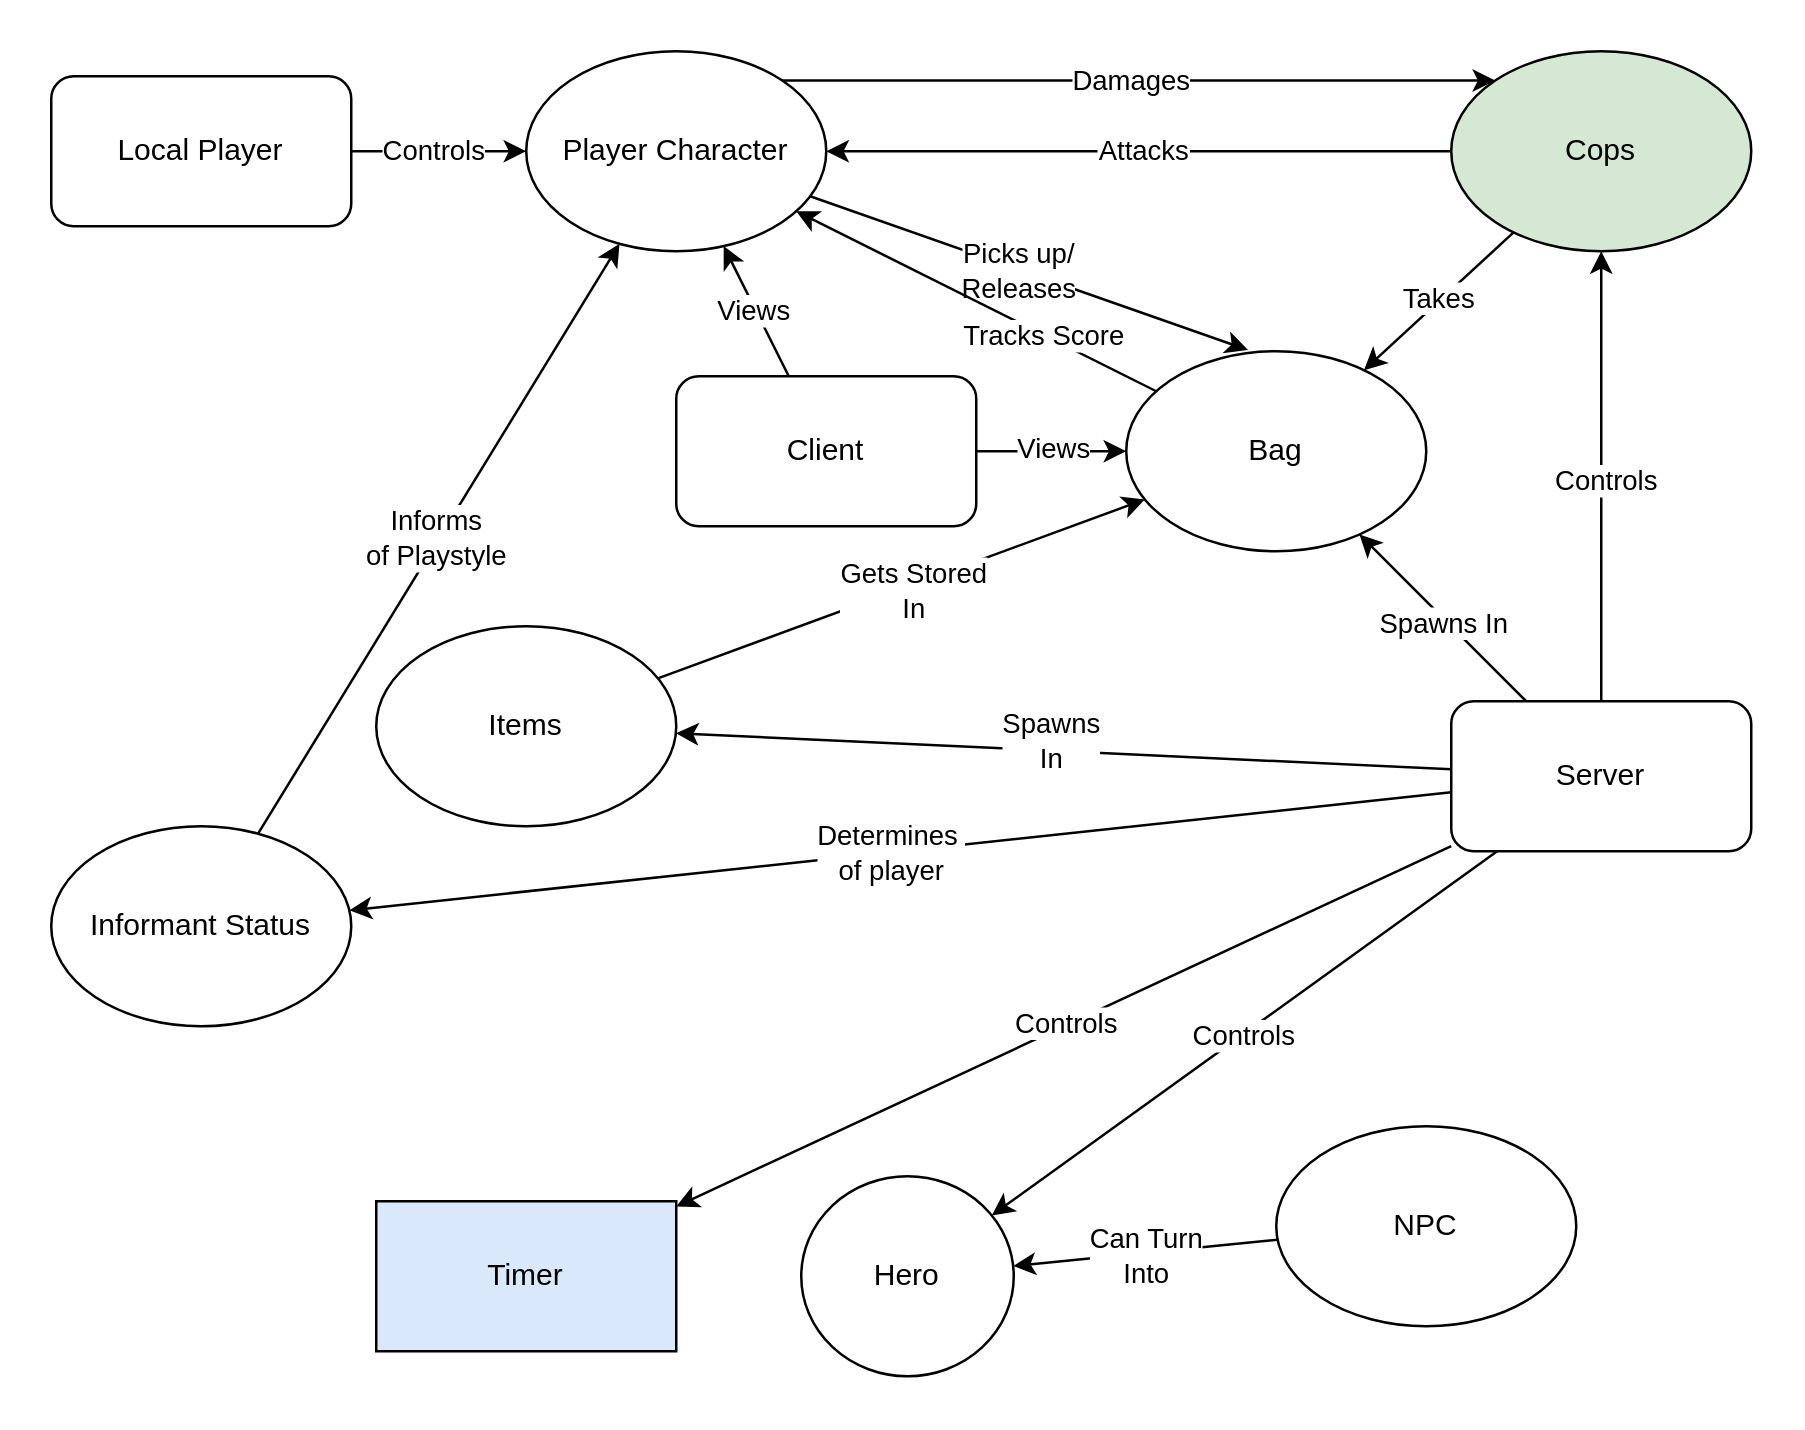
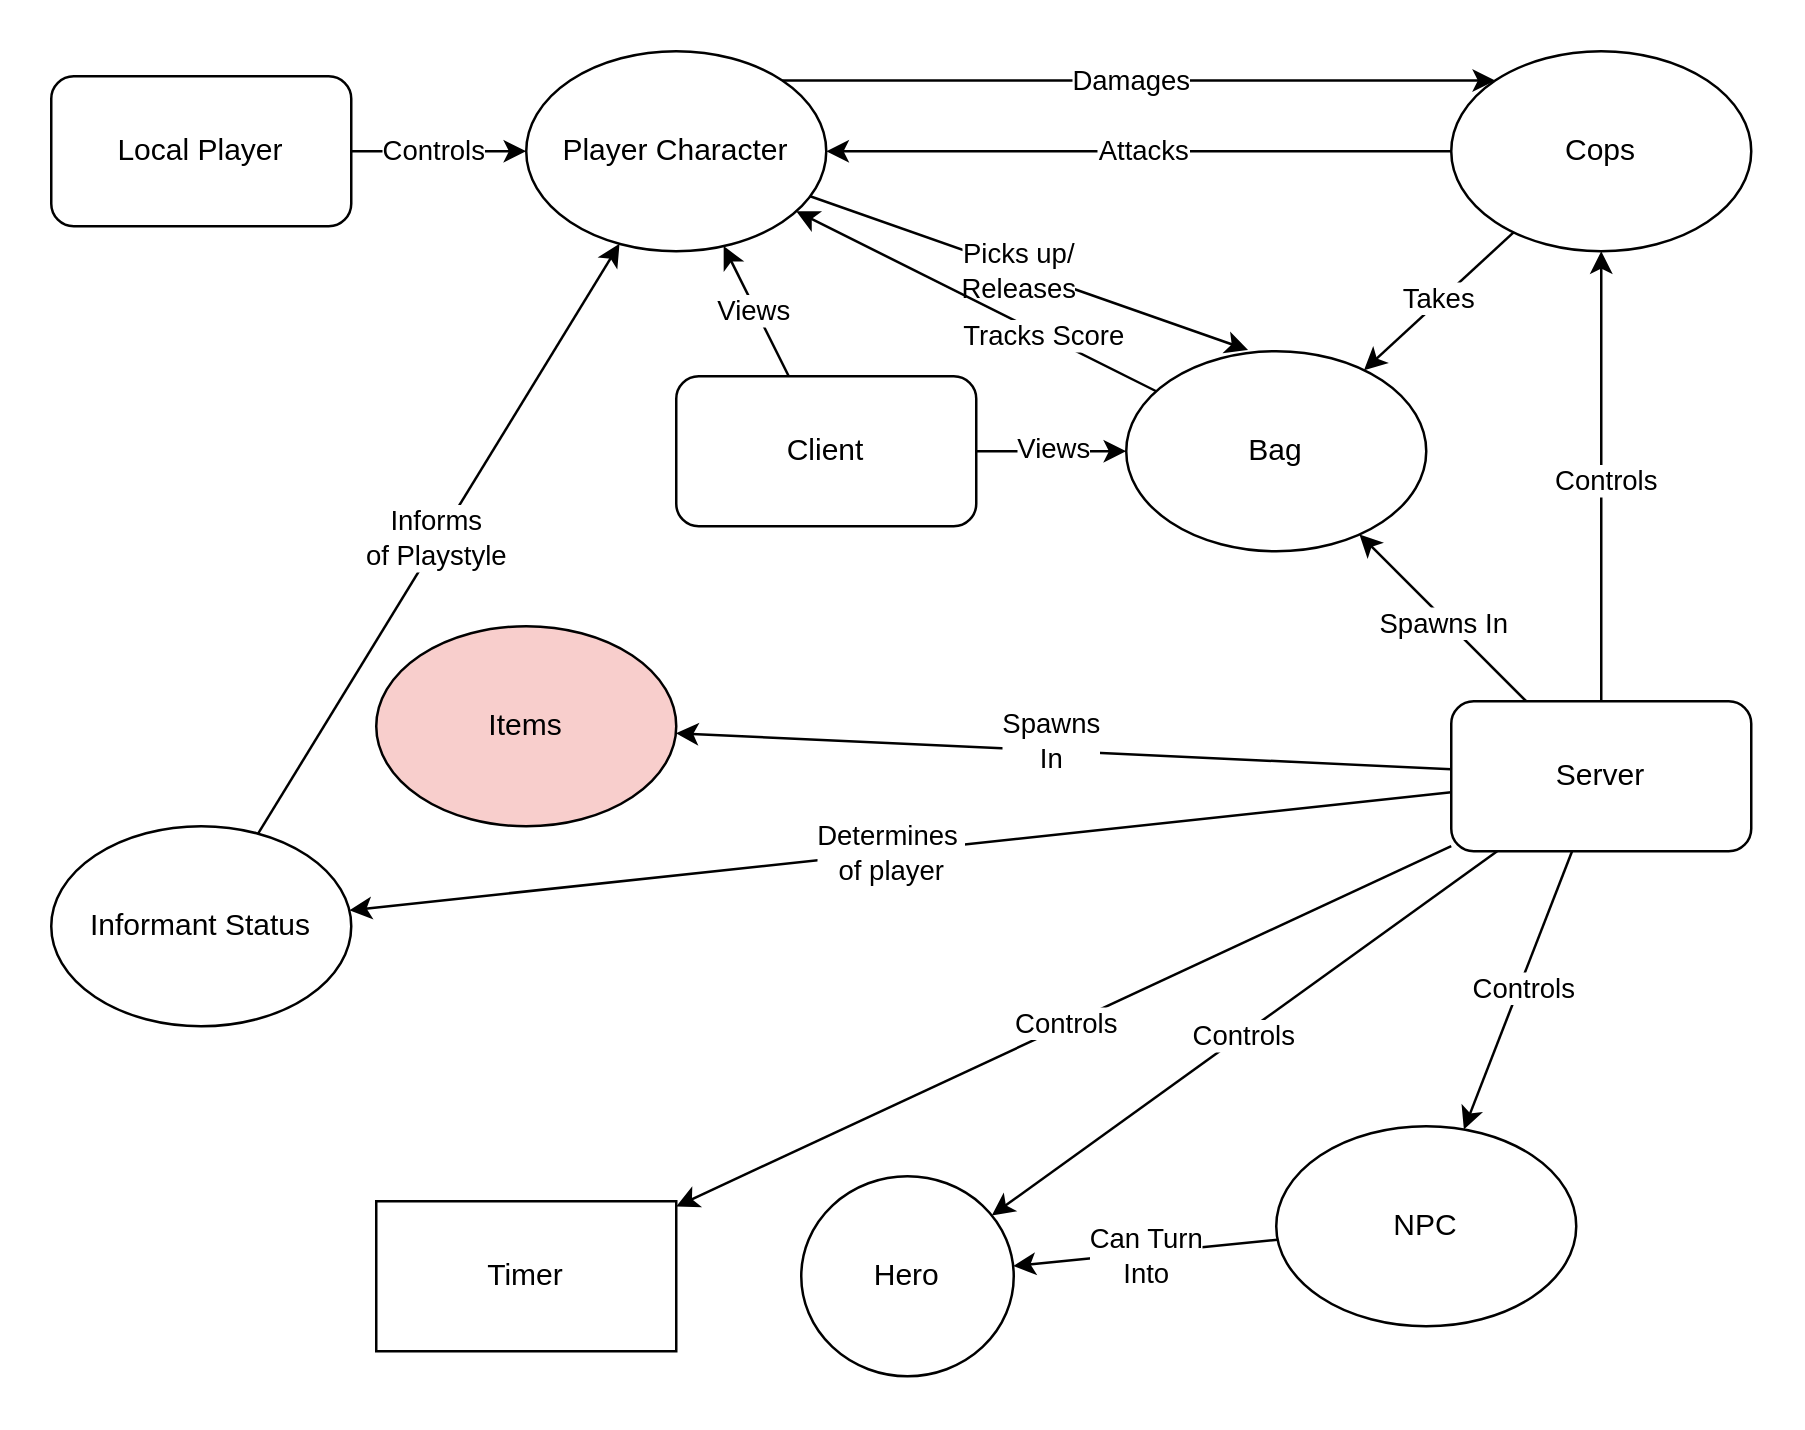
  <mxCell id="0" />
  <mxCell id="1" parent="0" />
  <mxCell id="2" style="rounded=0;orthogonalLoop=1;jettySize=auto;html=1;" parent="1" source="4" target="29" edge="1"><mxGeometry relative="1" as="geometry" /></mxCell>
  <mxCell id="3" value="Controls" style="edgeLabel;html=1;align=center;verticalAlign=middle;resizable=0;points=[];" parent="2" vertex="1" connectable="0"><mxGeometry x="-0.082" y="1" relative="1" as="geometry"><mxPoint as="offset" /></mxGeometry></mxCell>
  <mxCell id="4" value="Local Player" style="rounded=1;whiteSpace=wrap;html=1;" parent="1" vertex="1"><mxGeometry x="20" y="30" width="120" height="60" as="geometry" /></mxCell>
  <mxCell id="5" style="rounded=0;orthogonalLoop=1;jettySize=auto;html=1;" parent="1" source="9" target="29" edge="1"><mxGeometry relative="1" as="geometry" /></mxCell>
  <mxCell id="6" value="Views" style="edgeLabel;html=1;align=center;verticalAlign=middle;resizable=0;points=[];" parent="5" vertex="1" connectable="0"><mxGeometry x="0.015" y="1" relative="1" as="geometry"><mxPoint as="offset" /></mxGeometry></mxCell>
  <mxCell id="7" style="rounded=0;orthogonalLoop=1;jettySize=auto;html=1;" parent="1" source="9" target="35" edge="1"><mxGeometry relative="1" as="geometry" /></mxCell>
  <mxCell id="8" value="Views" style="edgeLabel;html=1;align=center;verticalAlign=middle;resizable=0;points=[];" parent="7" vertex="1" connectable="0"><mxGeometry x="0.015" y="2" relative="1" as="geometry"><mxPoint as="offset" /></mxGeometry></mxCell>
  <mxCell id="9" value="Client" style="rounded=1;whiteSpace=wrap;html=1;" parent="1" vertex="1"><mxGeometry x="270" y="150" width="120" height="60" as="geometry" /></mxCell>
  <mxCell id="10" style="rounded=0;orthogonalLoop=1;jettySize=auto;html=1;" parent="1" source="24" target="32" edge="1"><mxGeometry relative="1" as="geometry" /></mxCell>
  <mxCell id="11" value="Spawns&lt;div&gt;In&lt;/div&gt;" style="edgeLabel;html=1;align=center;verticalAlign=middle;resizable=0;points=[];" parent="10" vertex="1" connectable="0"><mxGeometry x="0.037" y="-4" relative="1" as="geometry"><mxPoint as="offset" /></mxGeometry></mxCell>
  <mxCell id="12" style="rounded=0;orthogonalLoop=1;jettySize=auto;html=1;" parent="1" source="24" target="35" edge="1"><mxGeometry relative="1" as="geometry" /></mxCell>
  <mxCell id="13" value="Spawns In" style="edgeLabel;html=1;align=center;verticalAlign=middle;resizable=0;points=[];" parent="12" vertex="1" connectable="0"><mxGeometry x="-0.032" y="2" relative="1" as="geometry"><mxPoint as="offset" /></mxGeometry></mxCell>
+ <mxCell id="14" style="rounded=0;orthogonalLoop=1;jettySize=auto;html=1;" parent="1" source="24" target="38" edge="1"><mxGeometry relative="1" as="geometry" /></mxCell>
+ <mxCell id="15" value="Controls" style="edgeLabel;html=1;align=center;verticalAlign=middle;resizable=0;points=[];" parent="14" vertex="1" connectable="0"><mxGeometry x="-0.032" y="1" relative="1" as="geometry"><mxPoint as="offset" /></mxGeometry></mxCell>
  <mxCell id="16" style="rounded=0;orthogonalLoop=1;jettySize=auto;html=1;" parent="1" source="24" target="39" edge="1"><mxGeometry relative="1" as="geometry" /></mxCell>
  <mxCell id="17" value="Controls" style="edgeLabel;html=1;align=center;verticalAlign=middle;resizable=0;points=[];" parent="16" vertex="1" connectable="0"><mxGeometry x="0.001" relative="1" as="geometry"><mxPoint as="offset" /></mxGeometry></mxCell>
  <mxCell id="18" style="rounded=0;orthogonalLoop=1;jettySize=auto;html=1;" parent="1" source="24" target="44" edge="1"><mxGeometry relative="1" as="geometry" /></mxCell>
  <mxCell id="19" value="Controls" style="edgeLabel;html=1;align=center;verticalAlign=middle;resizable=0;points=[];" parent="18" vertex="1" connectable="0"><mxGeometry x="-0.006" y="-1" relative="1" as="geometry"><mxPoint as="offset" /></mxGeometry></mxCell>
  <mxCell id="20" style="rounded=0;orthogonalLoop=1;jettySize=auto;html=1;" parent="1" source="24" target="45" edge="1"><mxGeometry relative="1" as="geometry" /></mxCell>
  <mxCell id="21" value="Controls" style="edgeLabel;html=1;align=center;verticalAlign=middle;resizable=0;points=[];" parent="20" vertex="1" connectable="0"><mxGeometry x="-0.004" y="-2" relative="1" as="geometry"><mxPoint y="1" as="offset" /></mxGeometry></mxCell>
  <mxCell id="22" style="rounded=0;orthogonalLoop=1;jettySize=auto;html=1;" edge="1" parent="1" source="24" target="48"><mxGeometry relative="1" as="geometry" /></mxCell>
  <mxCell id="23" value="Determines&amp;nbsp;&lt;div&gt;of player&lt;/div&gt;" style="edgeLabel;html=1;align=center;verticalAlign=middle;resizable=0;points=[];" vertex="1" connectable="0" parent="22"><mxGeometry x="0.018" relative="1" as="geometry"><mxPoint as="offset" /></mxGeometry></mxCell>
  <mxCell id="24" value="Server" style="rounded=1;whiteSpace=wrap;html=1;" parent="1" vertex="1"><mxGeometry x="580" y="280" width="120" height="60" as="geometry" /></mxCell>
  <mxCell id="25" style="rounded=0;orthogonalLoop=1;jettySize=auto;html=1;exitX=0.925;exitY=0.714;exitDx=0;exitDy=0;exitPerimeter=0;entryX=0.406;entryY=-0.006;entryDx=0;entryDy=0;entryPerimeter=0;" parent="1" source="29" target="35" edge="1"><mxGeometry relative="1" as="geometry" /></mxCell>
  <mxCell id="26" value="Picks up/&lt;div&gt;Releases&lt;/div&gt;" style="edgeLabel;html=1;align=center;verticalAlign=middle;resizable=0;points=[];" parent="25" vertex="1" connectable="0"><mxGeometry x="-0.036" relative="1" as="geometry"><mxPoint as="offset" /></mxGeometry></mxCell>
  <mxCell id="27" style="rounded=0;orthogonalLoop=1;jettySize=auto;html=1;entryX=0;entryY=0;entryDx=0;entryDy=0;exitX=1;exitY=0;exitDx=0;exitDy=0;" parent="1" source="29" target="44" edge="1"><mxGeometry relative="1" as="geometry" /></mxCell>
  <mxCell id="28" value="Damages" style="edgeLabel;html=1;align=center;verticalAlign=middle;resizable=0;points=[];" parent="27" vertex="1" connectable="0"><mxGeometry x="-0.024" relative="1" as="geometry"><mxPoint as="offset" /></mxGeometry></mxCell>
  <mxCell id="29" value="Player Character" style="ellipse;whiteSpace=wrap;html=1;" parent="1" vertex="1"><mxGeometry x="210" y="20" width="120" height="80" as="geometry" /></mxCell>
- <mxCell id="30" style="rounded=0;orthogonalLoop=1;jettySize=auto;html=1;" parent="1" source="32" target="35" edge="1"><mxGeometry relative="1" as="geometry" /></mxCell>
- <mxCell id="31" value="Gets Stored&lt;div&gt;In&lt;/div&gt;" style="edgeLabel;html=1;align=center;verticalAlign=middle;resizable=0;points=[];" parent="30" vertex="1" connectable="0"><mxGeometry x="0.038" y="-2" relative="1" as="geometry"><mxPoint as="offset" /></mxGeometry></mxCell>
- <mxCell id="32" value="Items" style="ellipse;whiteSpace=wrap;html=1;" parent="1" vertex="1"><mxGeometry x="150" y="250" width="120" height="80" as="geometry" /></mxCell>
+ <mxCell id="32" value="Items" style="ellipse;whiteSpace=wrap;html=1;fillColor=#f8cecc;" parent="1" vertex="1"><mxGeometry x="150" y="250" width="120" height="80" as="geometry" /></mxCell>
  <mxCell id="33" style="rounded=0;orthogonalLoop=1;jettySize=auto;html=1;" parent="1" source="35" target="29" edge="1"><mxGeometry relative="1" as="geometry" /></mxCell>
  <mxCell id="34" value="Tracks Score" style="edgeLabel;html=1;align=center;verticalAlign=middle;resizable=0;points=[];" parent="33" vertex="1" connectable="0"><mxGeometry x="-0.363" relative="1" as="geometry"><mxPoint as="offset" /></mxGeometry></mxCell>
  <mxCell id="35" value="Bag" style="ellipse;whiteSpace=wrap;html=1;" parent="1" vertex="1"><mxGeometry x="450" y="140" width="120" height="80" as="geometry" /></mxCell>
  <mxCell id="36" style="rounded=0;orthogonalLoop=1;jettySize=auto;html=1;" parent="1" source="38" target="39" edge="1"><mxGeometry relative="1" as="geometry" /></mxCell>
  <mxCell id="37" value="Can Turn&lt;div&gt;Into&lt;/div&gt;" style="edgeLabel;html=1;align=center;verticalAlign=middle;resizable=0;points=[];" parent="36" vertex="1" connectable="0"><mxGeometry x="0.095" y="-1" relative="1" as="geometry"><mxPoint x="5" y="1" as="offset" /></mxGeometry></mxCell>
  <mxCell id="38" value="NPC" style="ellipse;whiteSpace=wrap;html=1;" parent="1" vertex="1"><mxGeometry x="510" y="450" width="120" height="80" as="geometry" /></mxCell>
  <mxCell id="39" value="Hero" style="ellipse;whiteSpace=wrap;html=1;" parent="1" vertex="1"><mxGeometry x="320" y="470" width="85" height="80" as="geometry" /></mxCell>
  <mxCell id="40" style="rounded=0;orthogonalLoop=1;jettySize=auto;html=1;" parent="1" source="44" target="29" edge="1"><mxGeometry relative="1" as="geometry" /></mxCell>
  <mxCell id="41" value="Attacks" style="edgeLabel;html=1;align=center;verticalAlign=middle;resizable=0;points=[];" parent="40" vertex="1" connectable="0"><mxGeometry x="-0.011" y="-1" relative="1" as="geometry"><mxPoint as="offset" /></mxGeometry></mxCell>
  <mxCell id="42" style="rounded=0;orthogonalLoop=1;jettySize=auto;html=1;" parent="1" source="44" target="35" edge="1"><mxGeometry relative="1" as="geometry" /></mxCell>
  <mxCell id="43" value="Takes" style="edgeLabel;html=1;align=center;verticalAlign=middle;resizable=0;points=[];" parent="42" vertex="1" connectable="0"><mxGeometry x="-0.01" y="-2" relative="1" as="geometry"><mxPoint as="offset" /></mxGeometry></mxCell>
- <mxCell id="44" value="Cops" style="ellipse;whiteSpace=wrap;html=1;fillColor=#d5e8d4;" parent="1" vertex="1"><mxGeometry x="580" y="20" width="120" height="80" as="geometry" /></mxCell>
- <mxCell id="45" value="Timer" style="rounded=0;whiteSpace=wrap;html=1;fillColor=#dae8fc;" parent="1" vertex="1"><mxGeometry x="150" y="480" width="120" height="60" as="geometry" /></mxCell>
+ <mxCell id="44" value="Cops" style="ellipse;whiteSpace=wrap;html=1;" parent="1" vertex="1"><mxGeometry x="580" y="20" width="120" height="80" as="geometry" /></mxCell>
+ <mxCell id="45" value="Timer" style="rounded=0;whiteSpace=wrap;html=1;" parent="1" vertex="1"><mxGeometry x="150" y="480" width="120" height="60" as="geometry" /></mxCell>
  <mxCell id="46" style="rounded=0;orthogonalLoop=1;jettySize=auto;html=1;" edge="1" parent="1" source="48" target="29"><mxGeometry relative="1" as="geometry" /></mxCell>
  <mxCell id="47" value="Informs&lt;br&gt;of Playstyle" style="edgeLabel;html=1;align=center;verticalAlign=middle;resizable=0;points=[];" vertex="1" connectable="0" parent="46"><mxGeometry x="-0.002" y="2" relative="1" as="geometry"><mxPoint as="offset" /></mxGeometry></mxCell>
  <mxCell id="48" value="Informant Status" style="ellipse;whiteSpace=wrap;html=1;" vertex="1" parent="1"><mxGeometry x="20" y="330" width="120" height="80" as="geometry" /></mxCell>
